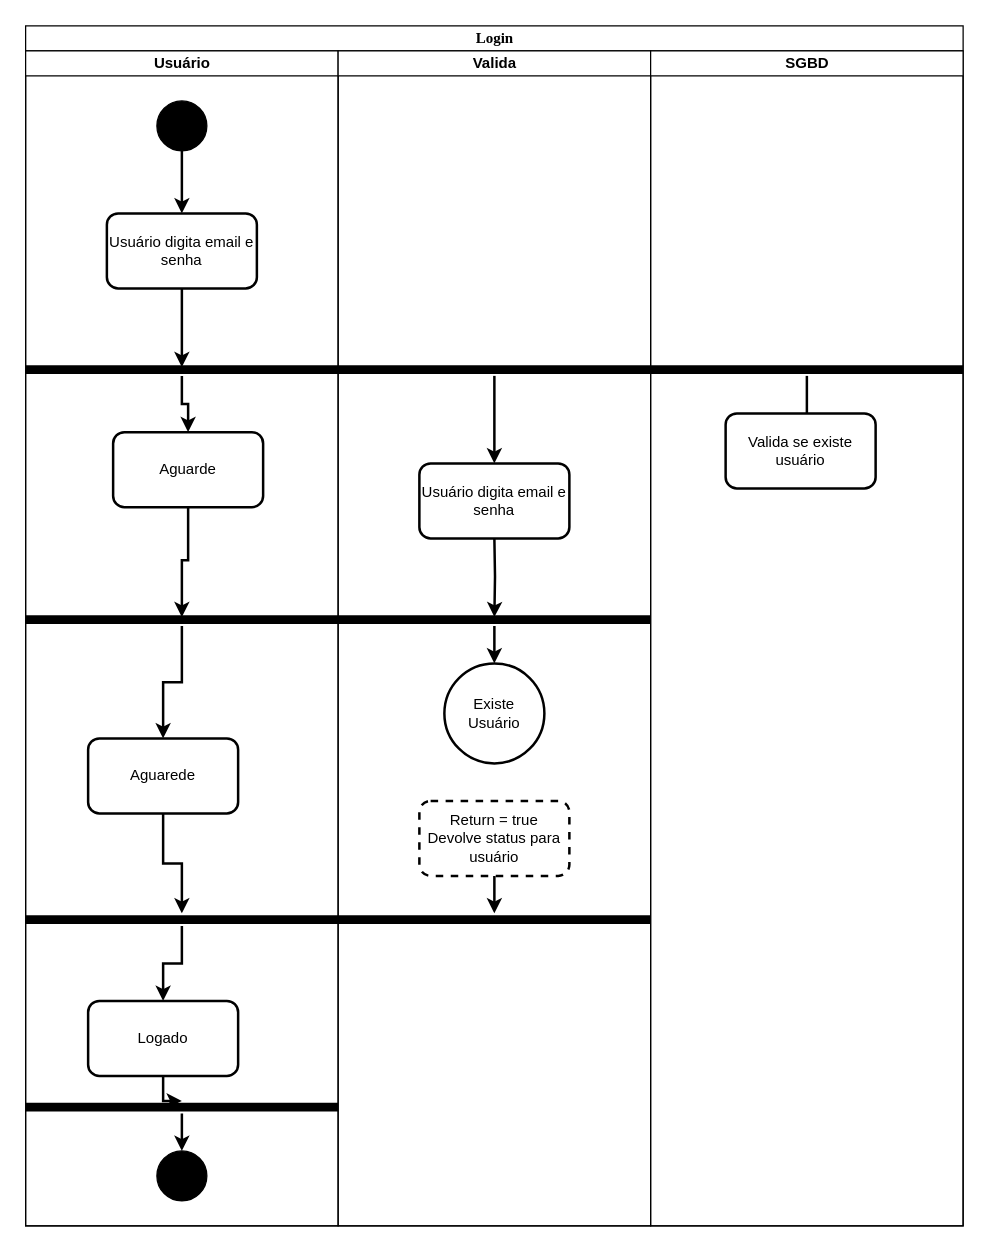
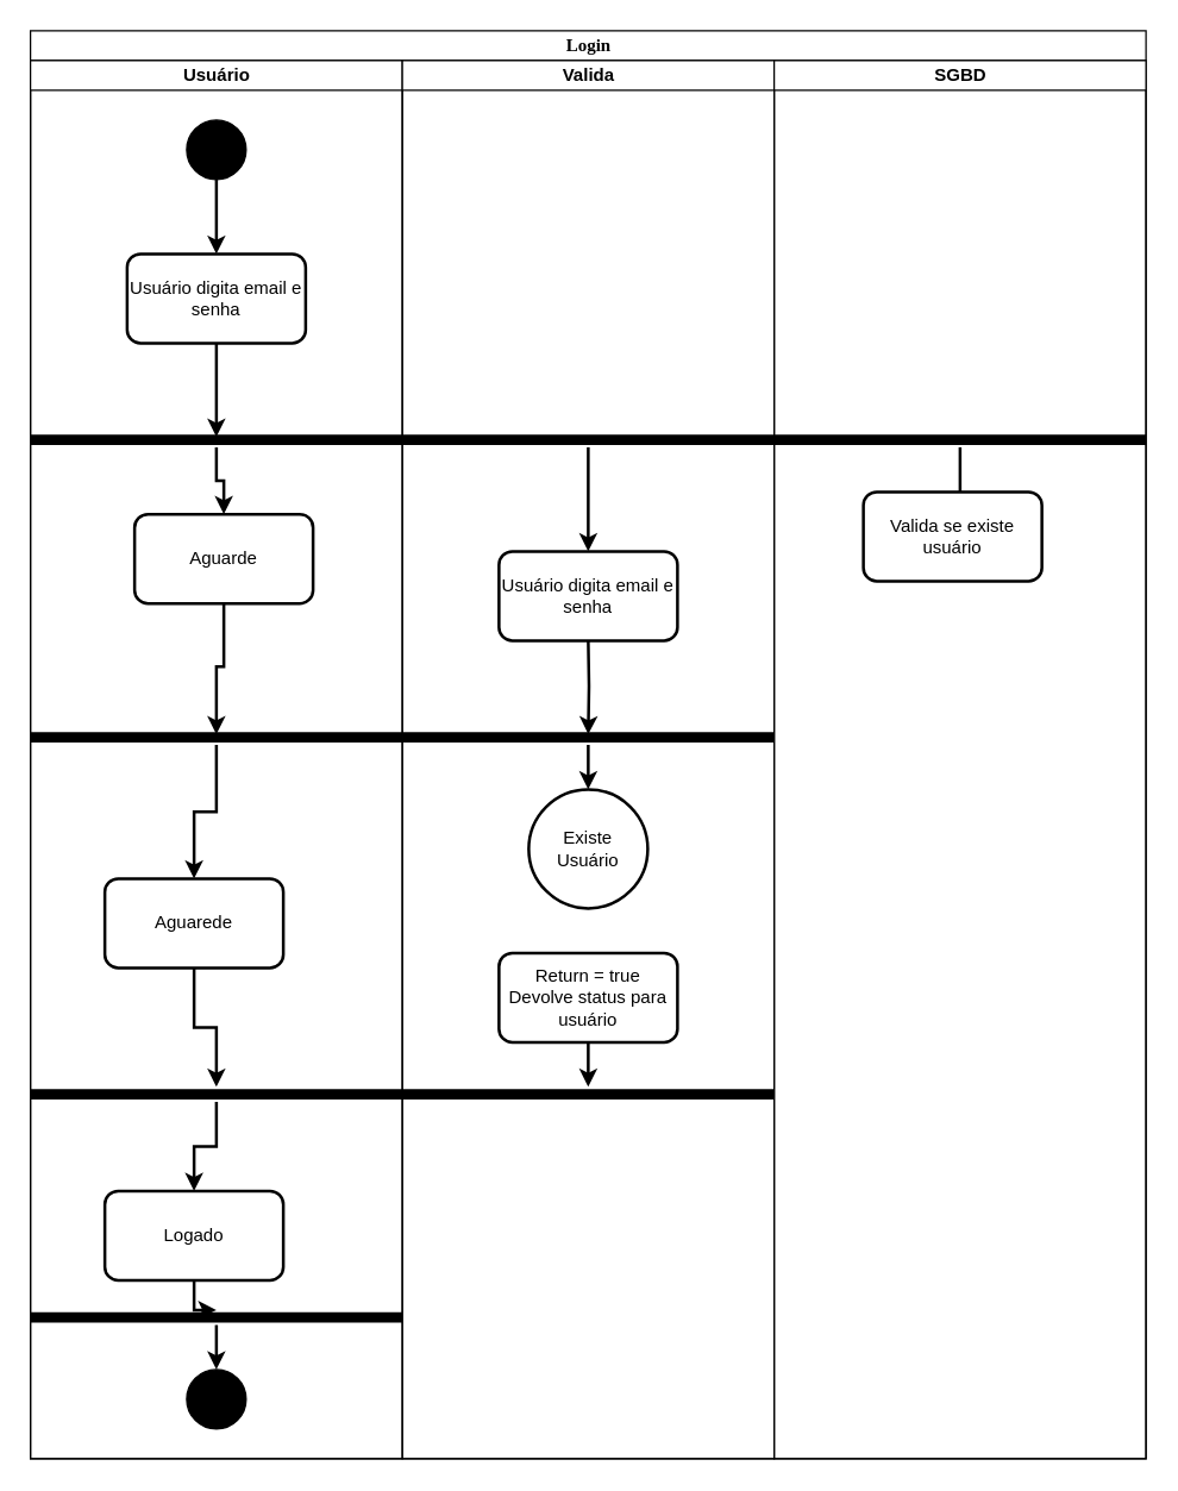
  <mxCell id="0" />
  <mxCell id="1" parent="0" />
  <mxCell id="2" value="Login" style="swimlane;html=1;childLayout=stackLayout;startSize=20;rounded=0;shadow=0;comic=0;labelBackgroundColor=none;strokeWidth=1;fontFamily=Verdana;fontSize=12;align=center;" parent="1" vertex="1"><mxGeometry x="20" y="20" width="750" height="960" as="geometry" /></mxCell>
  <mxCell id="3" value="Usuário" style="swimlane;html=1;startSize=20;" parent="2" vertex="1"><mxGeometry y="20" width="250" height="940" as="geometry" /></mxCell>
  <mxCell id="4" style="edgeStyle=orthogonalEdgeStyle;rounded=0;orthogonalLoop=1;jettySize=auto;html=1;strokeColor=#000000;strokeWidth=2;entryX=0.5;entryY=0;entryDx=0;entryDy=0;" edge="1" parent="3" source="5" target="11"><mxGeometry relative="1" as="geometry"><mxPoint x="125" y="110" as="targetPoint" /></mxGeometry></mxCell>
  <mxCell id="5" value="" style="ellipse;whiteSpace=wrap;html=1;rounded=0;shadow=0;comic=0;labelBackgroundColor=none;strokeWidth=1;fillColor=#000000;fontFamily=Verdana;fontSize=12;align=center;" parent="3" vertex="1"><mxGeometry x="105" y="40" width="40" height="40" as="geometry" /></mxCell>
  <mxCell id="6" value="" style="line;strokeWidth=7;html=1;" vertex="1" parent="3"><mxGeometry y="250" width="250" height="10" as="geometry" /></mxCell>
  <mxCell id="7" value="" style="line;strokeWidth=7;html=1;" vertex="1" parent="3"><mxGeometry y="450" width="250" height="10" as="geometry" /></mxCell>
  <mxCell id="8" style="edgeStyle=orthogonalEdgeStyle;rounded=0;orthogonalLoop=1;jettySize=auto;html=1;strokeColor=#000000;strokeWidth=2;entryX=0.5;entryY=0;entryDx=0;entryDy=0;" edge="1" parent="3" source="7" target="12"><mxGeometry relative="1" as="geometry"><mxPoint x="125" y="520" as="targetPoint" /></mxGeometry></mxCell>
  <mxCell id="9" value="" style="ellipse;whiteSpace=wrap;html=1;rounded=0;shadow=0;comic=0;labelBackgroundColor=none;strokeWidth=1;fillColor=#000000;fontFamily=Verdana;fontSize=12;align=center;" vertex="1" parent="3"><mxGeometry x="105" y="880" width="40" height="40" as="geometry" /></mxCell>
  <mxCell id="10" style="edgeStyle=orthogonalEdgeStyle;rounded=0;orthogonalLoop=1;jettySize=auto;html=1;entryX=0.5;entryY=0.3;entryDx=0;entryDy=0;entryPerimeter=0;strokeColor=#000000;strokeWidth=2;" edge="1" parent="3" source="11" target="6"><mxGeometry relative="1" as="geometry" /></mxCell>
  <mxCell id="11" value="Usuário digita email e senha" style="rounded=1;whiteSpace=wrap;html=1;strokeWidth=2;" vertex="1" parent="3"><mxGeometry x="65" y="130" width="120" height="60" as="geometry" /></mxCell>
  <mxCell id="12" value="Aguarede" style="rounded=1;whiteSpace=wrap;html=1;strokeWidth=2;" vertex="1" parent="3"><mxGeometry x="50" y="550" width="120" height="60" as="geometry" /></mxCell>
  <mxCell id="13" style="edgeStyle=orthogonalEdgeStyle;rounded=0;orthogonalLoop=1;jettySize=auto;html=1;entryX=0.5;entryY=0.3;entryDx=0;entryDy=0;entryPerimeter=0;strokeColor=#000000;strokeWidth=2;" edge="1" parent="3" source="14" target="7"><mxGeometry relative="1" as="geometry" /></mxCell>
  <mxCell id="14" value="Aguarde" style="rounded=1;whiteSpace=wrap;html=1;strokeWidth=2;" vertex="1" parent="3"><mxGeometry x="70" y="305" width="120" height="60" as="geometry" /></mxCell>
  <mxCell id="15" style="edgeStyle=orthogonalEdgeStyle;rounded=0;orthogonalLoop=1;jettySize=auto;html=1;strokeColor=#000000;strokeWidth=2;entryX=0.5;entryY=0;entryDx=0;entryDy=0;" edge="1" parent="3" source="6" target="14"><mxGeometry relative="1" as="geometry"><mxPoint x="125" y="310" as="targetPoint" /></mxGeometry></mxCell>
  <mxCell id="16" value="Logado" style="rounded=1;whiteSpace=wrap;html=1;strokeWidth=2;" vertex="1" parent="3"><mxGeometry x="50" y="760" width="120" height="60" as="geometry" /></mxCell>
  <mxCell id="17" value="Valida" style="swimlane;html=1;startSize=20;" parent="2" vertex="1"><mxGeometry x="250" y="20" width="250" height="940" as="geometry" /></mxCell>
  <mxCell id="18" value="Usuário digita email e senha" style="rounded=1;whiteSpace=wrap;html=1;strokeWidth=2;" vertex="1" parent="17"><mxGeometry x="65" y="330" width="120" height="60" as="geometry" /></mxCell>
  <mxCell id="19" style="edgeStyle=orthogonalEdgeStyle;rounded=0;orthogonalLoop=1;jettySize=auto;html=1;strokeColor=#000000;strokeWidth=2;" edge="1" parent="17" source="20" target="22"><mxGeometry relative="1" as="geometry" /></mxCell>
- <mxCell id="20" value="Return = true&lt;br&gt;Devolve status para usuário" style="rounded=1;whiteSpace=wrap;html=1;strokeWidth=2;dashed=1;" vertex="1" parent="17"><mxGeometry x="65" y="600" width="120" height="60" as="geometry" /></mxCell>
+ <mxCell id="20" value="Return = true&lt;br&gt;Devolve status para usuário" style="rounded=1;whiteSpace=wrap;html=1;strokeWidth=2;" vertex="1" parent="17"><mxGeometry x="65" y="600" width="120" height="60" as="geometry" /></mxCell>
  <mxCell id="21" value="Existe&lt;br&gt;Usuário" style="ellipse;whiteSpace=wrap;html=1;strokeWidth=2;" vertex="1" parent="17"><mxGeometry x="85" y="490" width="80" height="80" as="geometry" /></mxCell>
  <mxCell id="22" value="" style="line;strokeWidth=7;html=1;" vertex="1" parent="17"><mxGeometry y="690" width="250" height="10" as="geometry" /></mxCell>
  <mxCell id="23" value="SGBD" style="swimlane;html=1;startSize=20;" parent="2" vertex="1"><mxGeometry x="500" y="20" width="250" height="940" as="geometry" /></mxCell>
  <mxCell id="24" style="edgeStyle=orthogonalEdgeStyle;rounded=0;orthogonalLoop=1;jettySize=auto;html=1;entryX=0.5;entryY=0;entryDx=0;entryDy=0;strokeColor=#000000;strokeWidth=2;" edge="1" parent="23" source="25"><mxGeometry relative="1" as="geometry"><mxPoint x="125" y="320" as="targetPoint" /></mxGeometry></mxCell>
  <mxCell id="25" value="" style="line;strokeWidth=7;html=1;" vertex="1" parent="23"><mxGeometry y="250" width="250" height="10" as="geometry" /></mxCell>
  <mxCell id="26" value="Valida se existe usuário" style="rounded=1;whiteSpace=wrap;html=1;strokeWidth=2;" vertex="1" parent="23"><mxGeometry x="60" y="290" width="120" height="60" as="geometry" /></mxCell>
  <mxCell id="27" style="edgeStyle=orthogonalEdgeStyle;rounded=0;orthogonalLoop=1;jettySize=auto;html=1;entryX=0.5;entryY=0;entryDx=0;entryDy=0;strokeColor=#000000;strokeWidth=2;" edge="1" parent="1" source="28"><mxGeometry relative="1" as="geometry"><mxPoint x="395" y="370" as="targetPoint" /></mxGeometry></mxCell>
  <mxCell id="28" value="" style="line;strokeWidth=7;html=1;" vertex="1" parent="1"><mxGeometry x="270" y="290" width="250" height="10" as="geometry" /></mxCell>
  <mxCell id="29" style="edgeStyle=orthogonalEdgeStyle;rounded=0;orthogonalLoop=1;jettySize=auto;html=1;strokeColor=#000000;strokeWidth=2;" edge="1" parent="1" source="30" target="21"><mxGeometry relative="1" as="geometry" /></mxCell>
  <mxCell id="30" value="" style="line;strokeWidth=7;html=1;" vertex="1" parent="1"><mxGeometry x="270" y="490" width="250" height="10" as="geometry" /></mxCell>
  <mxCell id="31" style="edgeStyle=orthogonalEdgeStyle;rounded=0;orthogonalLoop=1;jettySize=auto;html=1;entryX=0.5;entryY=0.3;entryDx=0;entryDy=0;entryPerimeter=0;strokeColor=#000000;strokeWidth=2;" edge="1" parent="1" target="30"><mxGeometry relative="1" as="geometry"><mxPoint x="395" y="430" as="sourcePoint" /></mxGeometry></mxCell>
  <mxCell id="32" style="edgeStyle=orthogonalEdgeStyle;rounded=0;orthogonalLoop=1;jettySize=auto;html=1;entryX=0.5;entryY=0;entryDx=0;entryDy=0;strokeColor=#000000;strokeWidth=2;" edge="1" parent="1" source="33" target="16"><mxGeometry relative="1" as="geometry" /></mxCell>
  <mxCell id="33" value="" style="line;strokeWidth=7;html=1;" vertex="1" parent="1"><mxGeometry x="20" y="730" width="250" height="10" as="geometry" /></mxCell>
  <mxCell id="34" style="edgeStyle=orthogonalEdgeStyle;rounded=0;orthogonalLoop=1;jettySize=auto;html=1;strokeColor=#000000;strokeWidth=2;" edge="1" parent="1" source="12" target="33"><mxGeometry relative="1" as="geometry" /></mxCell>
  <mxCell id="35" style="edgeStyle=orthogonalEdgeStyle;rounded=0;orthogonalLoop=1;jettySize=auto;html=1;entryX=0.5;entryY=0;entryDx=0;entryDy=0;strokeColor=#000000;strokeWidth=2;" edge="1" parent="1" source="36" target="9"><mxGeometry relative="1" as="geometry" /></mxCell>
  <mxCell id="36" value="" style="line;strokeWidth=7;html=1;" vertex="1" parent="1"><mxGeometry x="20" y="880" width="250" height="10" as="geometry" /></mxCell>
  <mxCell id="37" style="edgeStyle=orthogonalEdgeStyle;rounded=0;orthogonalLoop=1;jettySize=auto;html=1;strokeColor=#000000;strokeWidth=2;" edge="1" parent="1" source="16" target="36"><mxGeometry relative="1" as="geometry" /></mxCell>
